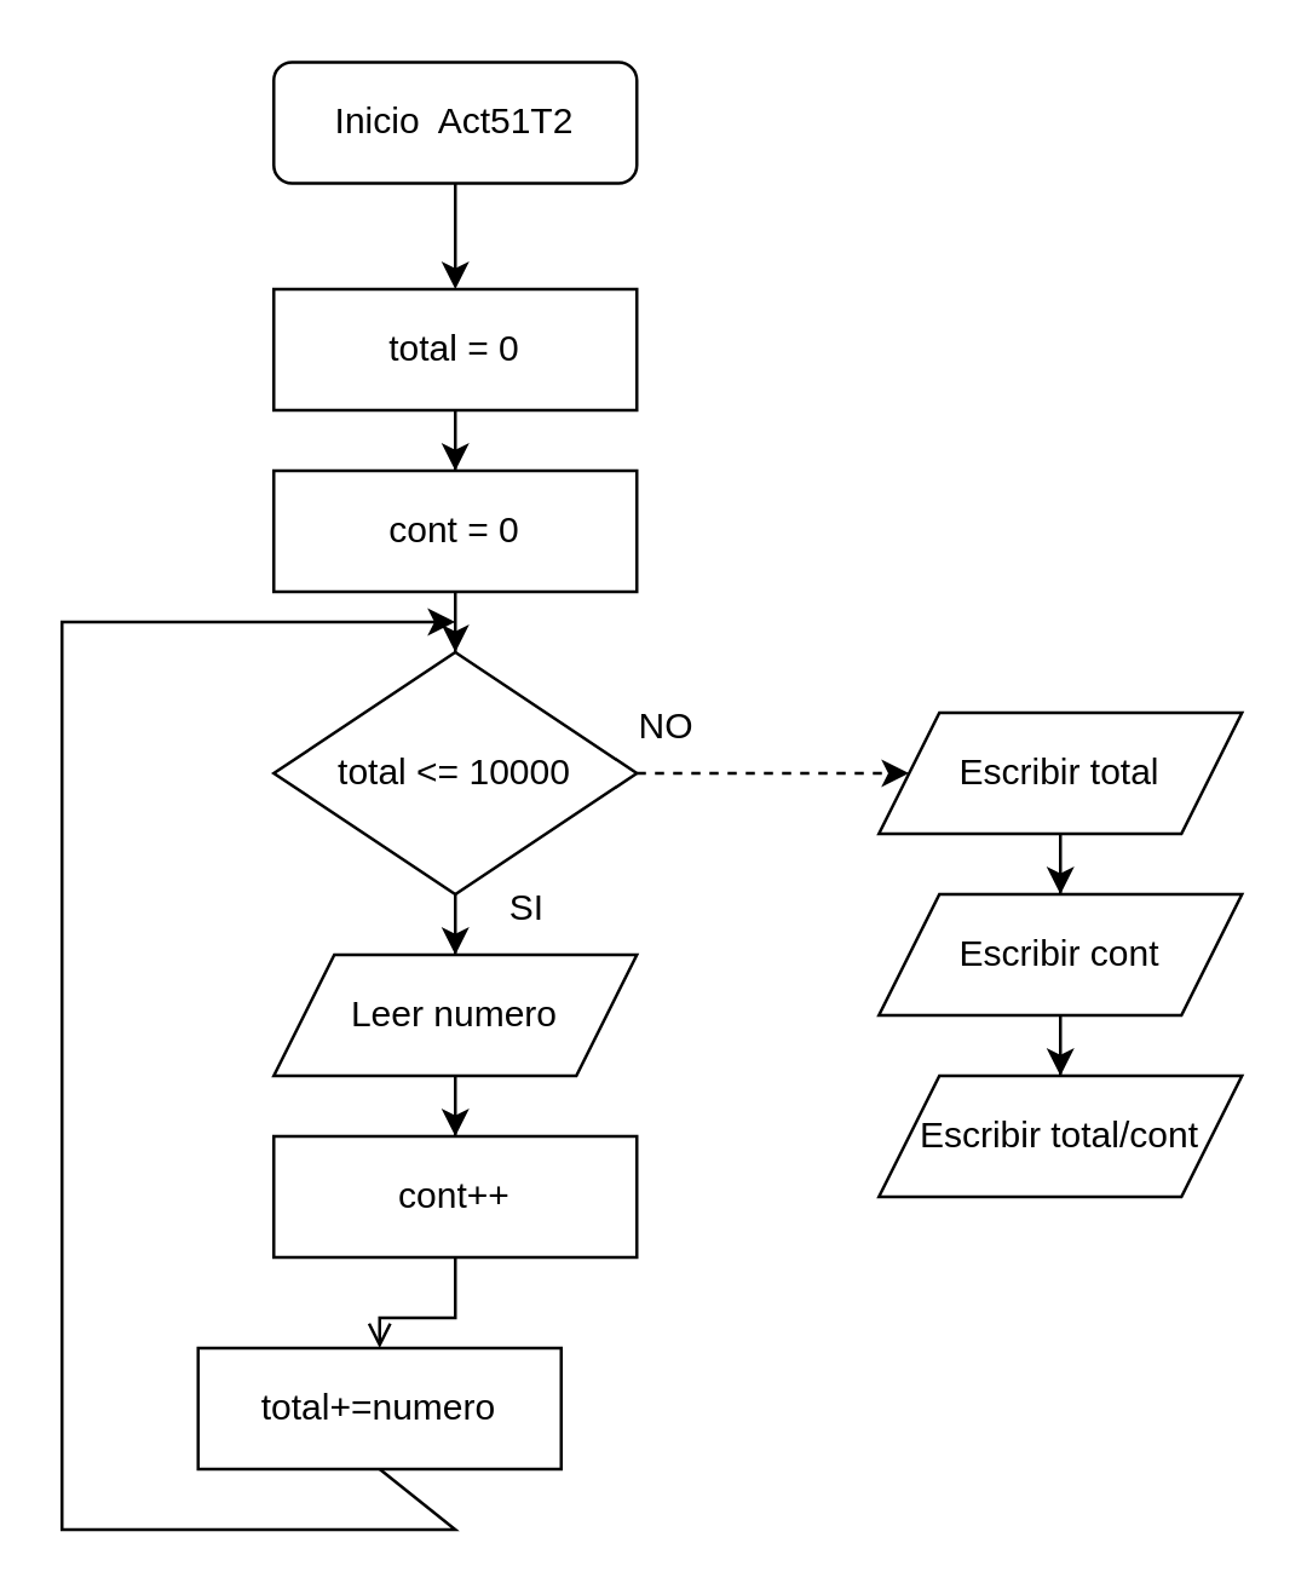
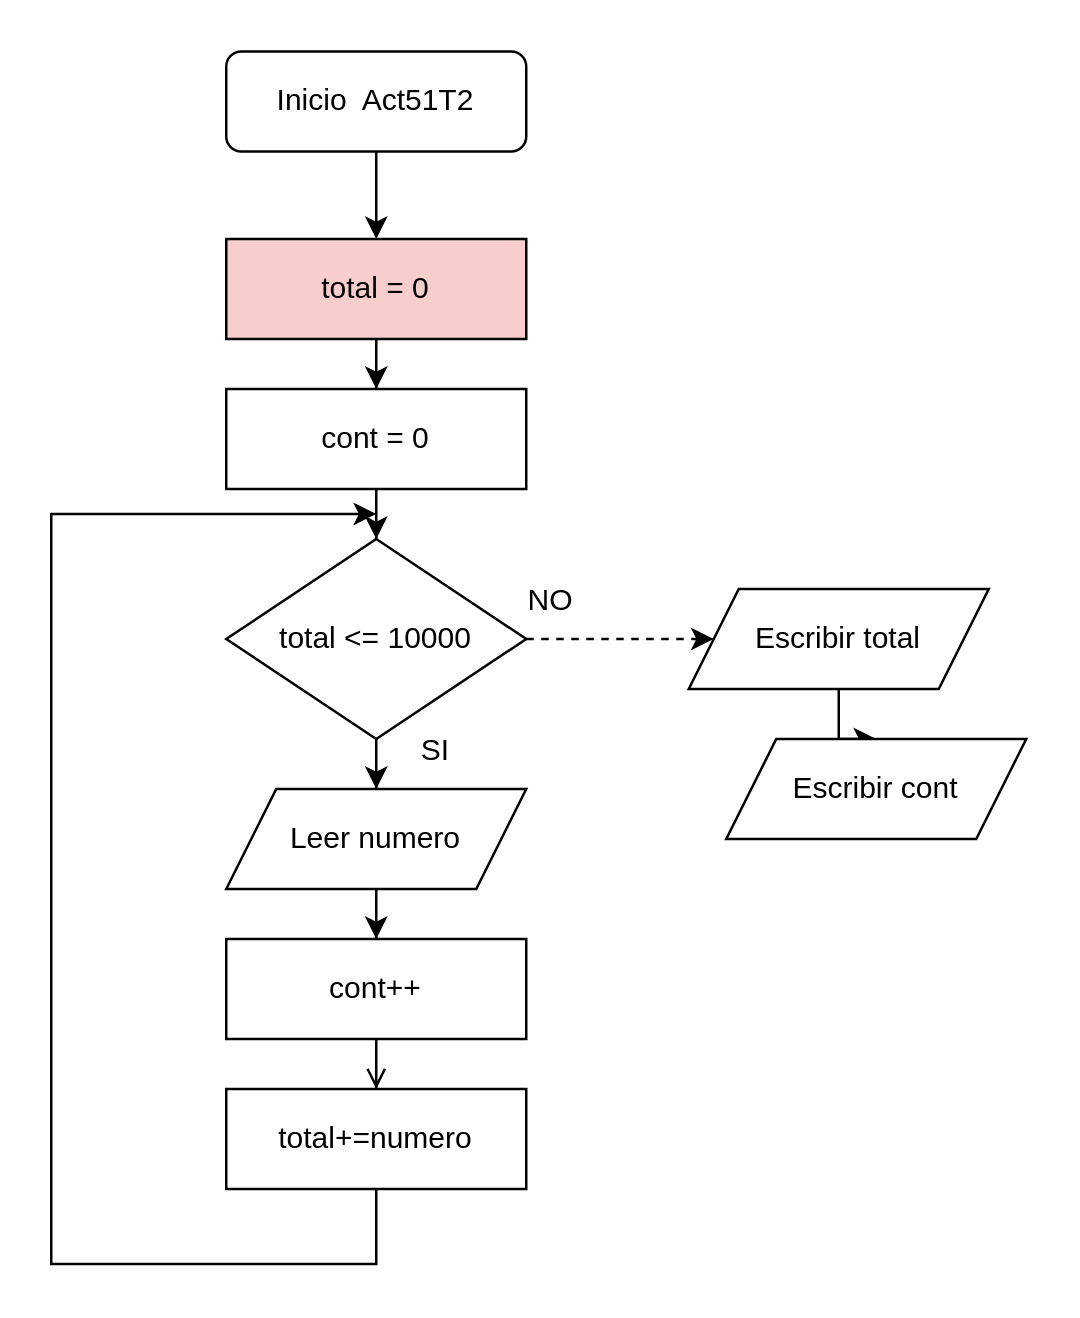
  <mxCell id="0" />
  <mxCell id="1" parent="0" />
  <mxCell id="2" value="" style="edgeStyle=orthogonalEdgeStyle;rounded=0;orthogonalLoop=1;jettySize=auto;html=1;" edge="1" parent="1" source="13" target="5"><mxGeometry relative="1" as="geometry" /></mxCell>
  <mxCell id="3" value="Inicio&amp;nbsp; Act51T2" style="rounded=1;whiteSpace=wrap;html=1;" vertex="1" parent="1"><mxGeometry x="90" y="20" width="120" height="40" as="geometry" /></mxCell>
  <mxCell id="4" value="" style="edgeStyle=orthogonalEdgeStyle;rounded=0;orthogonalLoop=1;jettySize=auto;html=1;" edge="1" parent="1" source="16" target="7"><mxGeometry relative="1" as="geometry" /></mxCell>
  <mxCell id="5" value="cont = 0" style="rounded=0;whiteSpace=wrap;html=1;" vertex="1" parent="1"><mxGeometry x="90" y="155" width="120" height="40" as="geometry" /></mxCell>
  <mxCell id="6" value="" style="edgeStyle=orthogonalEdgeStyle;rounded=0;orthogonalLoop=1;jettySize=auto;html=1;endArrow=open;" edge="1" parent="1" source="18" target="8"><mxGeometry relative="1" as="geometry" /></mxCell>
  <mxCell id="7" value="Leer numero" style="shape=parallelogram;perimeter=parallelogramPerimeter;whiteSpace=wrap;html=1;fixedSize=1;" vertex="1" parent="1"><mxGeometry x="90" y="315" width="120" height="40" as="geometry" /></mxCell>
- <mxCell id="8" value="total+=numero" style="rounded=0;whiteSpace=wrap;html=1;" vertex="1" parent="1"><mxGeometry x="65" y="445" width="120" height="40" as="geometry" /></mxCell>
- <mxCell id="9" value="" style="edgeStyle=orthogonalEdgeStyle;rounded=0;orthogonalLoop=1;jettySize=auto;html=1;" edge="1" parent="1" source="20" target="11"><mxGeometry relative="1" as="geometry" /></mxCell>
- <mxCell id="10" value="Escribir total" style="shape=parallelogram;perimeter=parallelogramPerimeter;whiteSpace=wrap;html=1;fixedSize=1;" vertex="1" parent="1"><mxGeometry x="290" y="235" width="120" height="40" as="geometry" /></mxCell>
- <mxCell id="11" value="Escribir total/cont" style="shape=parallelogram;perimeter=parallelogramPerimeter;whiteSpace=wrap;html=1;fixedSize=1;" vertex="1" parent="1"><mxGeometry x="290" y="355" width="120" height="40" as="geometry" /></mxCell>
+ <mxCell id="8" value="total+=numero" style="rounded=0;whiteSpace=wrap;html=1;" vertex="1" parent="1"><mxGeometry x="90" y="435" width="120" height="40" as="geometry" /></mxCell>
+ <mxCell id="10" value="Escribir total" style="shape=parallelogram;perimeter=parallelogramPerimeter;whiteSpace=wrap;html=1;fixedSize=1;" vertex="1" parent="1"><mxGeometry x="275" y="235" width="120" height="40" as="geometry" /></mxCell>
  <mxCell id="12" value="" style="edgeStyle=orthogonalEdgeStyle;rounded=0;orthogonalLoop=1;jettySize=auto;html=1;" edge="1" parent="1" source="3" target="13"><mxGeometry relative="1" as="geometry"><mxPoint x="150" y="75" as="sourcePoint" /><mxPoint x="150" y="155" as="targetPoint" /></mxGeometry></mxCell>
- <mxCell id="13" value="total = 0" style="rounded=0;whiteSpace=wrap;html=1;" vertex="1" parent="1"><mxGeometry x="90" y="95" width="120" height="40" as="geometry" /></mxCell>
+ <mxCell id="13" value="total = 0" style="rounded=0;whiteSpace=wrap;html=1;fillColor=#f8cecc;" vertex="1" parent="1"><mxGeometry x="90" y="95" width="120" height="40" as="geometry" /></mxCell>
  <mxCell id="14" value="" style="edgeStyle=orthogonalEdgeStyle;rounded=0;orthogonalLoop=1;jettySize=auto;html=1;" edge="1" parent="1" source="5" target="16"><mxGeometry relative="1" as="geometry"><mxPoint x="150" y="195" as="sourcePoint" /><mxPoint x="150" y="315" as="targetPoint" /></mxGeometry></mxCell>
  <mxCell id="15" value="" style="edgeStyle=orthogonalEdgeStyle;rounded=0;orthogonalLoop=1;jettySize=auto;html=1;dashed=1;" edge="1" parent="1" source="16" target="10"><mxGeometry relative="1" as="geometry" /></mxCell>
  <mxCell id="16" value="total &amp;lt;= 10000" style="rhombus;whiteSpace=wrap;html=1;" vertex="1" parent="1"><mxGeometry x="90" y="215" width="120" height="80" as="geometry" /></mxCell>
  <mxCell id="17" value="" style="edgeStyle=orthogonalEdgeStyle;rounded=0;orthogonalLoop=1;jettySize=auto;html=1;" edge="1" parent="1" source="7" target="18"><mxGeometry relative="1" as="geometry"><mxPoint x="150" y="355" as="sourcePoint" /><mxPoint x="150" y="435" as="targetPoint" /></mxGeometry></mxCell>
  <mxCell id="18" value="cont++" style="rounded=0;whiteSpace=wrap;html=1;" vertex="1" parent="1"><mxGeometry x="90" y="375" width="120" height="40" as="geometry" /></mxCell>
  <mxCell id="19" value="" style="edgeStyle=orthogonalEdgeStyle;rounded=0;orthogonalLoop=1;jettySize=auto;html=1;" edge="1" parent="1" source="10" target="20"><mxGeometry relative="1" as="geometry"><mxPoint x="350" y="275" as="sourcePoint" /><mxPoint x="350" y="355" as="targetPoint" /></mxGeometry></mxCell>
  <mxCell id="20" value="Escribir cont" style="shape=parallelogram;perimeter=parallelogramPerimeter;whiteSpace=wrap;html=1;fixedSize=1;" vertex="1" parent="1"><mxGeometry x="290" y="295" width="120" height="40" as="geometry" /></mxCell>
  <mxCell id="21" value="" style="endArrow=classic;html=1;rounded=0;exitX=0.5;exitY=1;exitDx=0;exitDy=0;" edge="1" parent="1" source="8"><mxGeometry width="50" height="50" relative="1" as="geometry"><mxPoint x="60" y="475" as="sourcePoint" /><mxPoint x="150" y="205" as="targetPoint" /><Array as="points"><mxPoint x="150" y="505" /><mxPoint x="20" y="505" /><mxPoint x="20" y="355" /><mxPoint x="20" y="205" /></Array></mxGeometry></mxCell>
  <mxCell id="22" value="SI" style="text;html=1;strokeColor=none;fillColor=none;align=center;verticalAlign=middle;whiteSpace=wrap;rounded=0;" vertex="1" parent="1"><mxGeometry x="144" y="285" width="60" height="30" as="geometry" /></mxCell>
  <mxCell id="23" value="NO" style="text;html=1;strokeColor=none;fillColor=none;align=center;verticalAlign=middle;whiteSpace=wrap;rounded=0;" vertex="1" parent="1"><mxGeometry x="190" y="225" width="60" height="30" as="geometry" /></mxCell>
